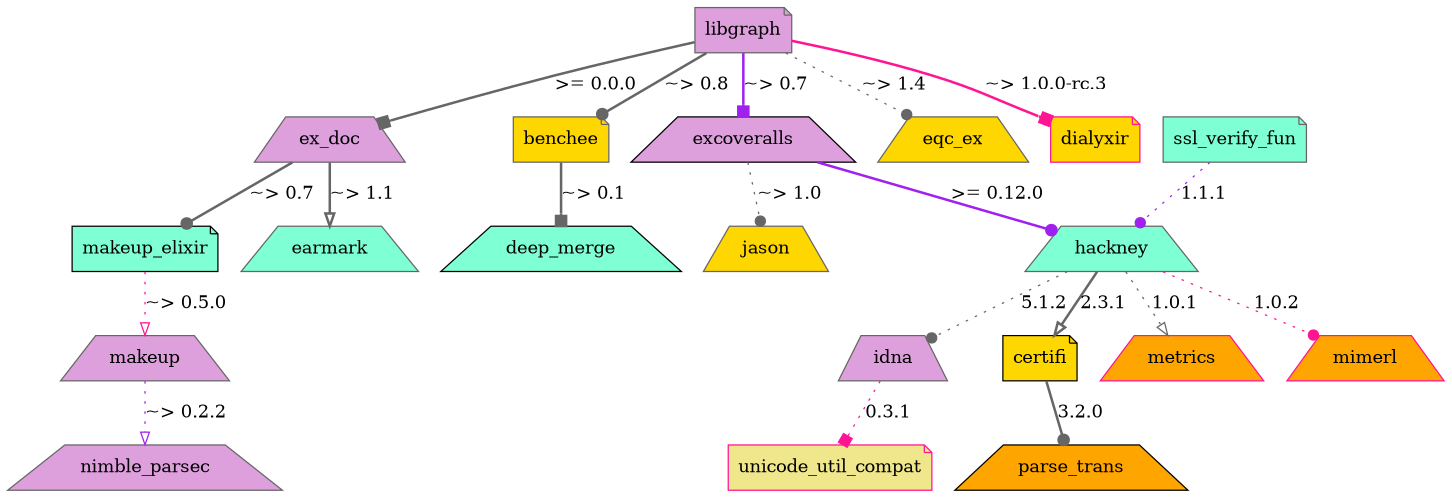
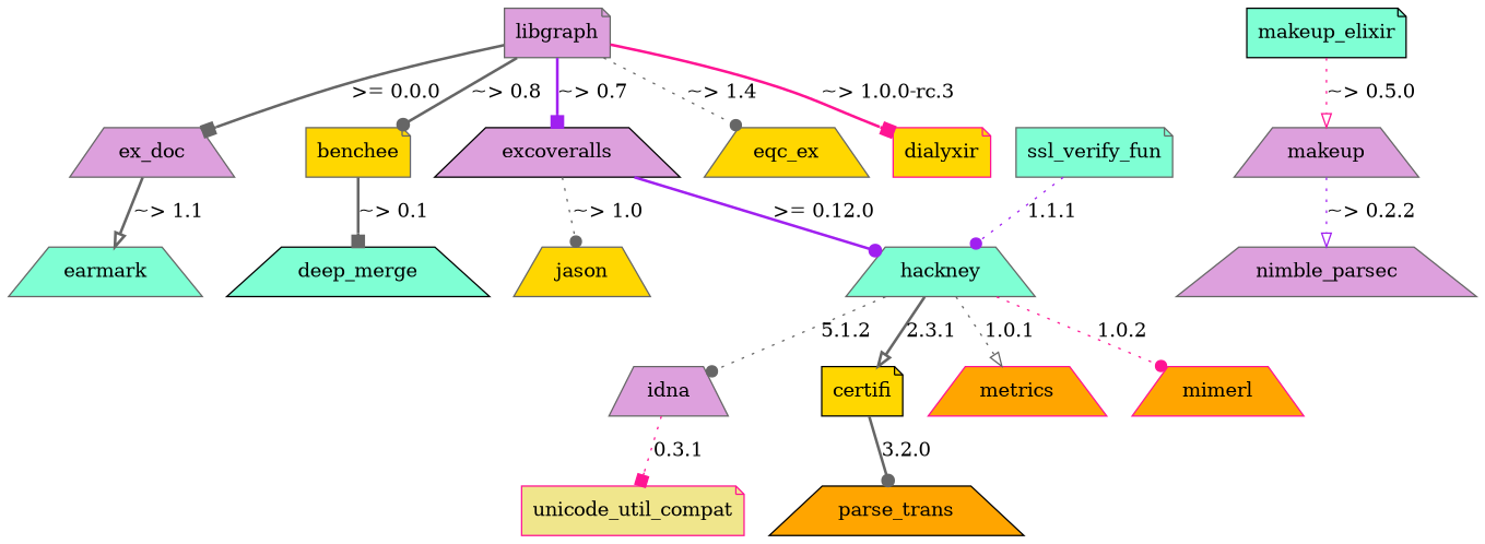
  strict digraph {
    node [color=gray40 fillcolor=plum shape=trapezium style=filled]
    edge [arrowhead=dot color=gray40 style=bold weight=1]
    unicode_util_compat [color=deeppink fillcolor=khaki shape=note]
    idna
    makeup_elixir [color=black fillcolor=aquamarine shape=note]
    makeup
    nimble_parsec
    ex_doc
    earmark [fillcolor=aquamarine]
    benchee [fillcolor=gold shape=note]
    deep_merge [color=black fillcolor=aquamarine]
    certifi [color=black fillcolor=gold shape=note]
    parse_trans [color=black fillcolor=orange]
    excoveralls [color=black]
    jason [fillcolor=gold]
    hackney [fillcolor=aquamarine]
    metrics [color=deeppink fillcolor=orange]
    mimerl [color=deeppink fillcolor=orange]
    ssl_verify_fun [fillcolor=aquamarine shape=note]
    libgraph [shape=note]
    eqc_ex [fillcolor=gold]
    dialyxir [color=deeppink fillcolor=gold shape=note]
    idna -> unicode_util_compat [arrowhead=box color=deeppink label="0.3.1" style=dotted]
    makeup_elixir -> makeup [arrowhead=onormal color=deeppink label="~> 0.5.0" style=dotted]
    makeup -> nimble_parsec [arrowhead=onormal color=purple label="~> 0.2.2" style=dotted]
-   ex_doc -> makeup_elixir [label="~> 0.7"]
    ex_doc -> earmark [arrowhead=onormal label="~> 1.1"]
    benchee -> deep_merge [arrowhead=box label="~> 0.1"]
    certifi -> parse_trans [label="3.2.0"]
    excoveralls -> jason [label="~> 1.0" style=dotted]
    excoveralls -> hackney [color=purple label=">= 0.12.0"]
    hackney -> idna [label="5.1.2" style=dotted]
    hackney -> certifi [arrowhead=onormal label="2.3.1"]
    hackney -> metrics [arrowhead=onormal label="1.0.1" style=dotted]
    hackney -> mimerl [color=deeppink label="1.0.2" style=dotted]
    ssl_verify_fun -> hackney [color=purple label="1.1.1" style=dotted]
    libgraph -> ex_doc [arrowhead=box label=">= 0.0.0"]
    libgraph -> benchee [label="~> 0.8"]
    libgraph -> excoveralls [arrowhead=box color=purple label="~> 0.7"]
    libgraph -> eqc_ex [label="~> 1.4" style=dotted]
    libgraph -> dialyxir [arrowhead=box color=deeppink label="~> 1.0.0-rc.3"]
  }
